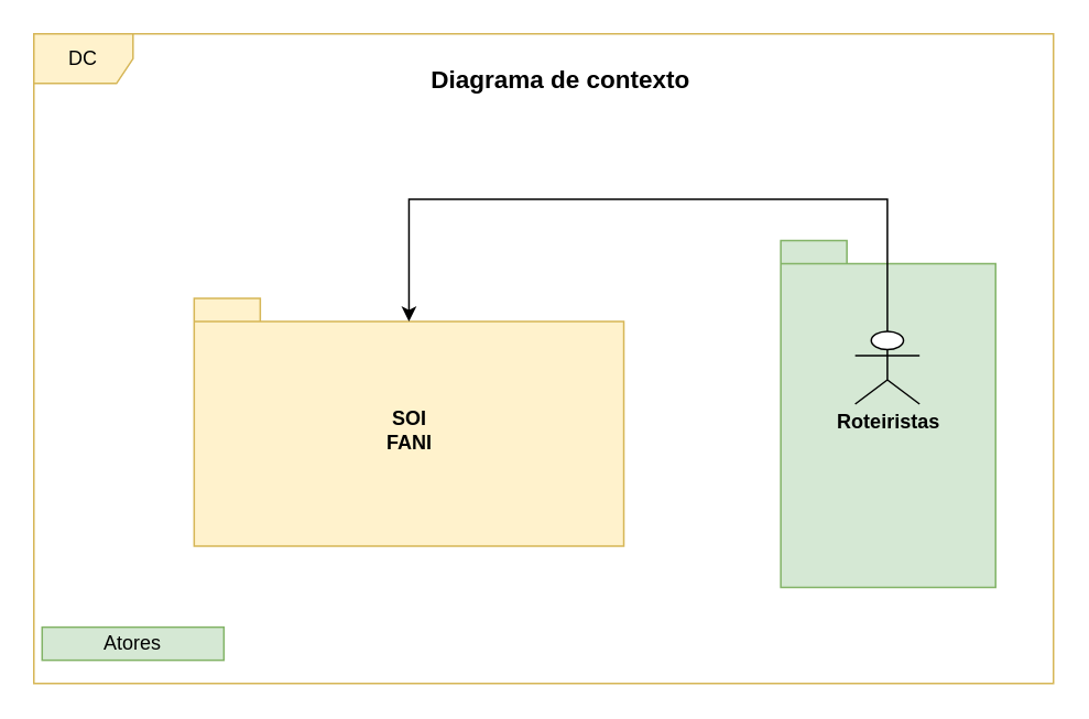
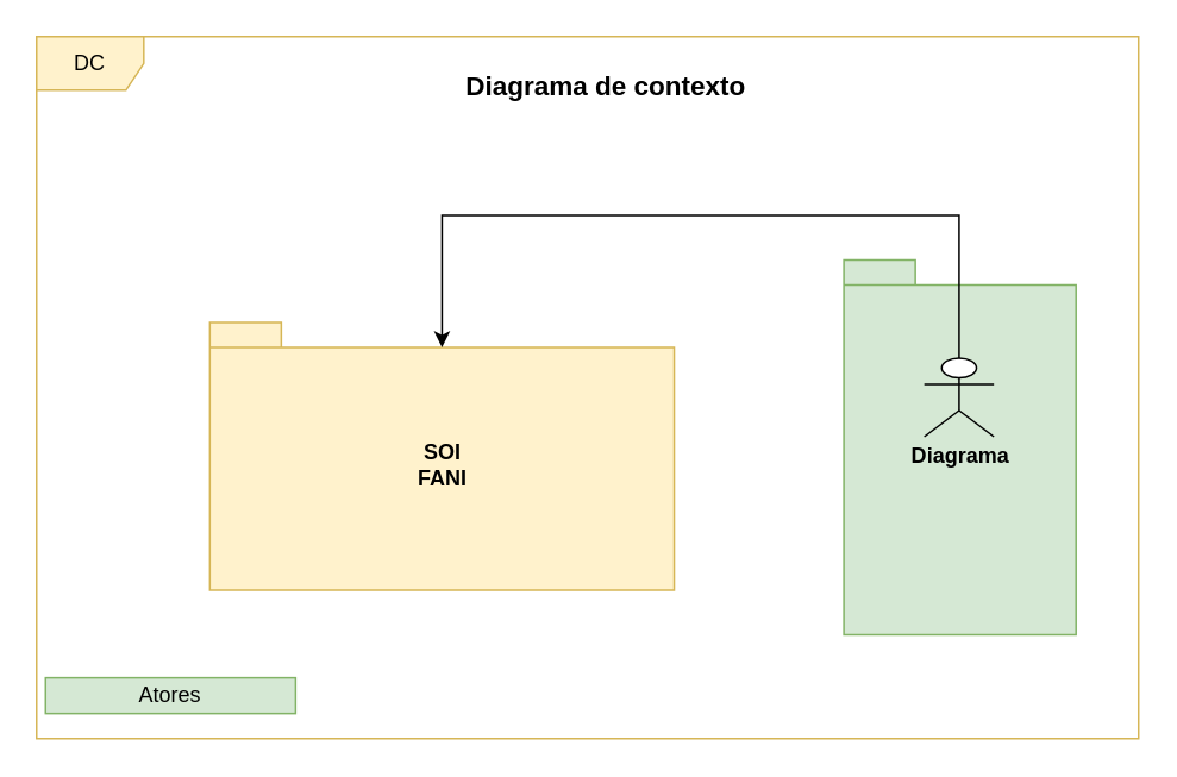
  <mxCell id="0" />
  <mxCell id="1" parent="0" />
  <mxCell id="2" value="DC" style="shape=umlFrame;whiteSpace=wrap;html=1;fillColor=#fff2cc;strokeColor=#d6b656;" parent="1" vertex="1"><mxGeometry x="20" y="20" width="617" height="393" as="geometry" /></mxCell>
- <mxCell id="3" value="Roteiristas" style="shape=folder;fontStyle=1;spacingTop=10;tabWidth=40;tabHeight=14;tabPosition=left;html=1;fillColor=#d5e8d4;strokeColor=#82b366;" parent="1" vertex="1"><mxGeometry x="472" y="145" width="130" height="210" as="geometry" /></mxCell>
+ <mxCell id="3" value="Diagrama" style="shape=folder;fontStyle=1;spacingTop=10;tabWidth=40;tabHeight=14;tabPosition=left;html=1;fillColor=#d5e8d4;strokeColor=#82b366;" parent="1" vertex="1"><mxGeometry x="472" y="145" width="130" height="210" as="geometry" /></mxCell>
  <mxCell id="4" value="SOI&lt;br&gt;FANI" style="shape=folder;fontStyle=1;spacingTop=10;tabWidth=40;tabHeight=14;tabPosition=left;html=1;fillColor=#fff2cc;strokeColor=#d6b656;" parent="1" vertex="1"><mxGeometry x="117" y="180" width="260" height="150" as="geometry" /></mxCell>
  <mxCell id="5" style="edgeStyle=orthogonalEdgeStyle;rounded=0;orthogonalLoop=1;jettySize=auto;html=1;" parent="1" source="6" edge="1"><mxGeometry relative="1" as="geometry"><mxPoint x="247" y="194" as="targetPoint" /><Array as="points"><mxPoint x="537" y="120" /><mxPoint x="247" y="120" /></Array></mxGeometry></mxCell>
  <mxCell id="6" value="" style="shape=umlActor;verticalLabelPosition=bottom;labelBackgroundColor=#ffffff;verticalAlign=top;html=1;" parent="1" vertex="1"><mxGeometry x="517" y="200" width="39" height="44" as="geometry" /></mxCell>
- <mxCell id="7" value="Atores" style="text;html=1;strokeColor=#82b366;fillColor=#d5e8d4;align=center;verticalAlign=middle;whiteSpace=wrap;rounded=0;" parent="1" vertex="1"><mxGeometry x="25" y="379" width="110" height="20" as="geometry" /></mxCell>
+ <mxCell id="7" value="Atores" style="text;html=1;strokeColor=#82b366;fillColor=#d5e8d4;align=center;verticalAlign=middle;whiteSpace=wrap;rounded=0;" parent="1" vertex="1"><mxGeometry x="25" y="379" width="140" height="20" as="geometry" /></mxCell>
  <mxCell id="8" value="Diagrama de contexto" style="text;align=center;fontStyle=1;verticalAlign=middle;spacingLeft=3;spacingRight=3;strokeColor=none;rotatable=0;points=[[0,0.5],[1,0.5]];portConstraint=eastwest;spacing=6;fontSize=15;" parent="1" vertex="1"><mxGeometry x="264" y="22" width="150" height="50" as="geometry" /></mxCell>
